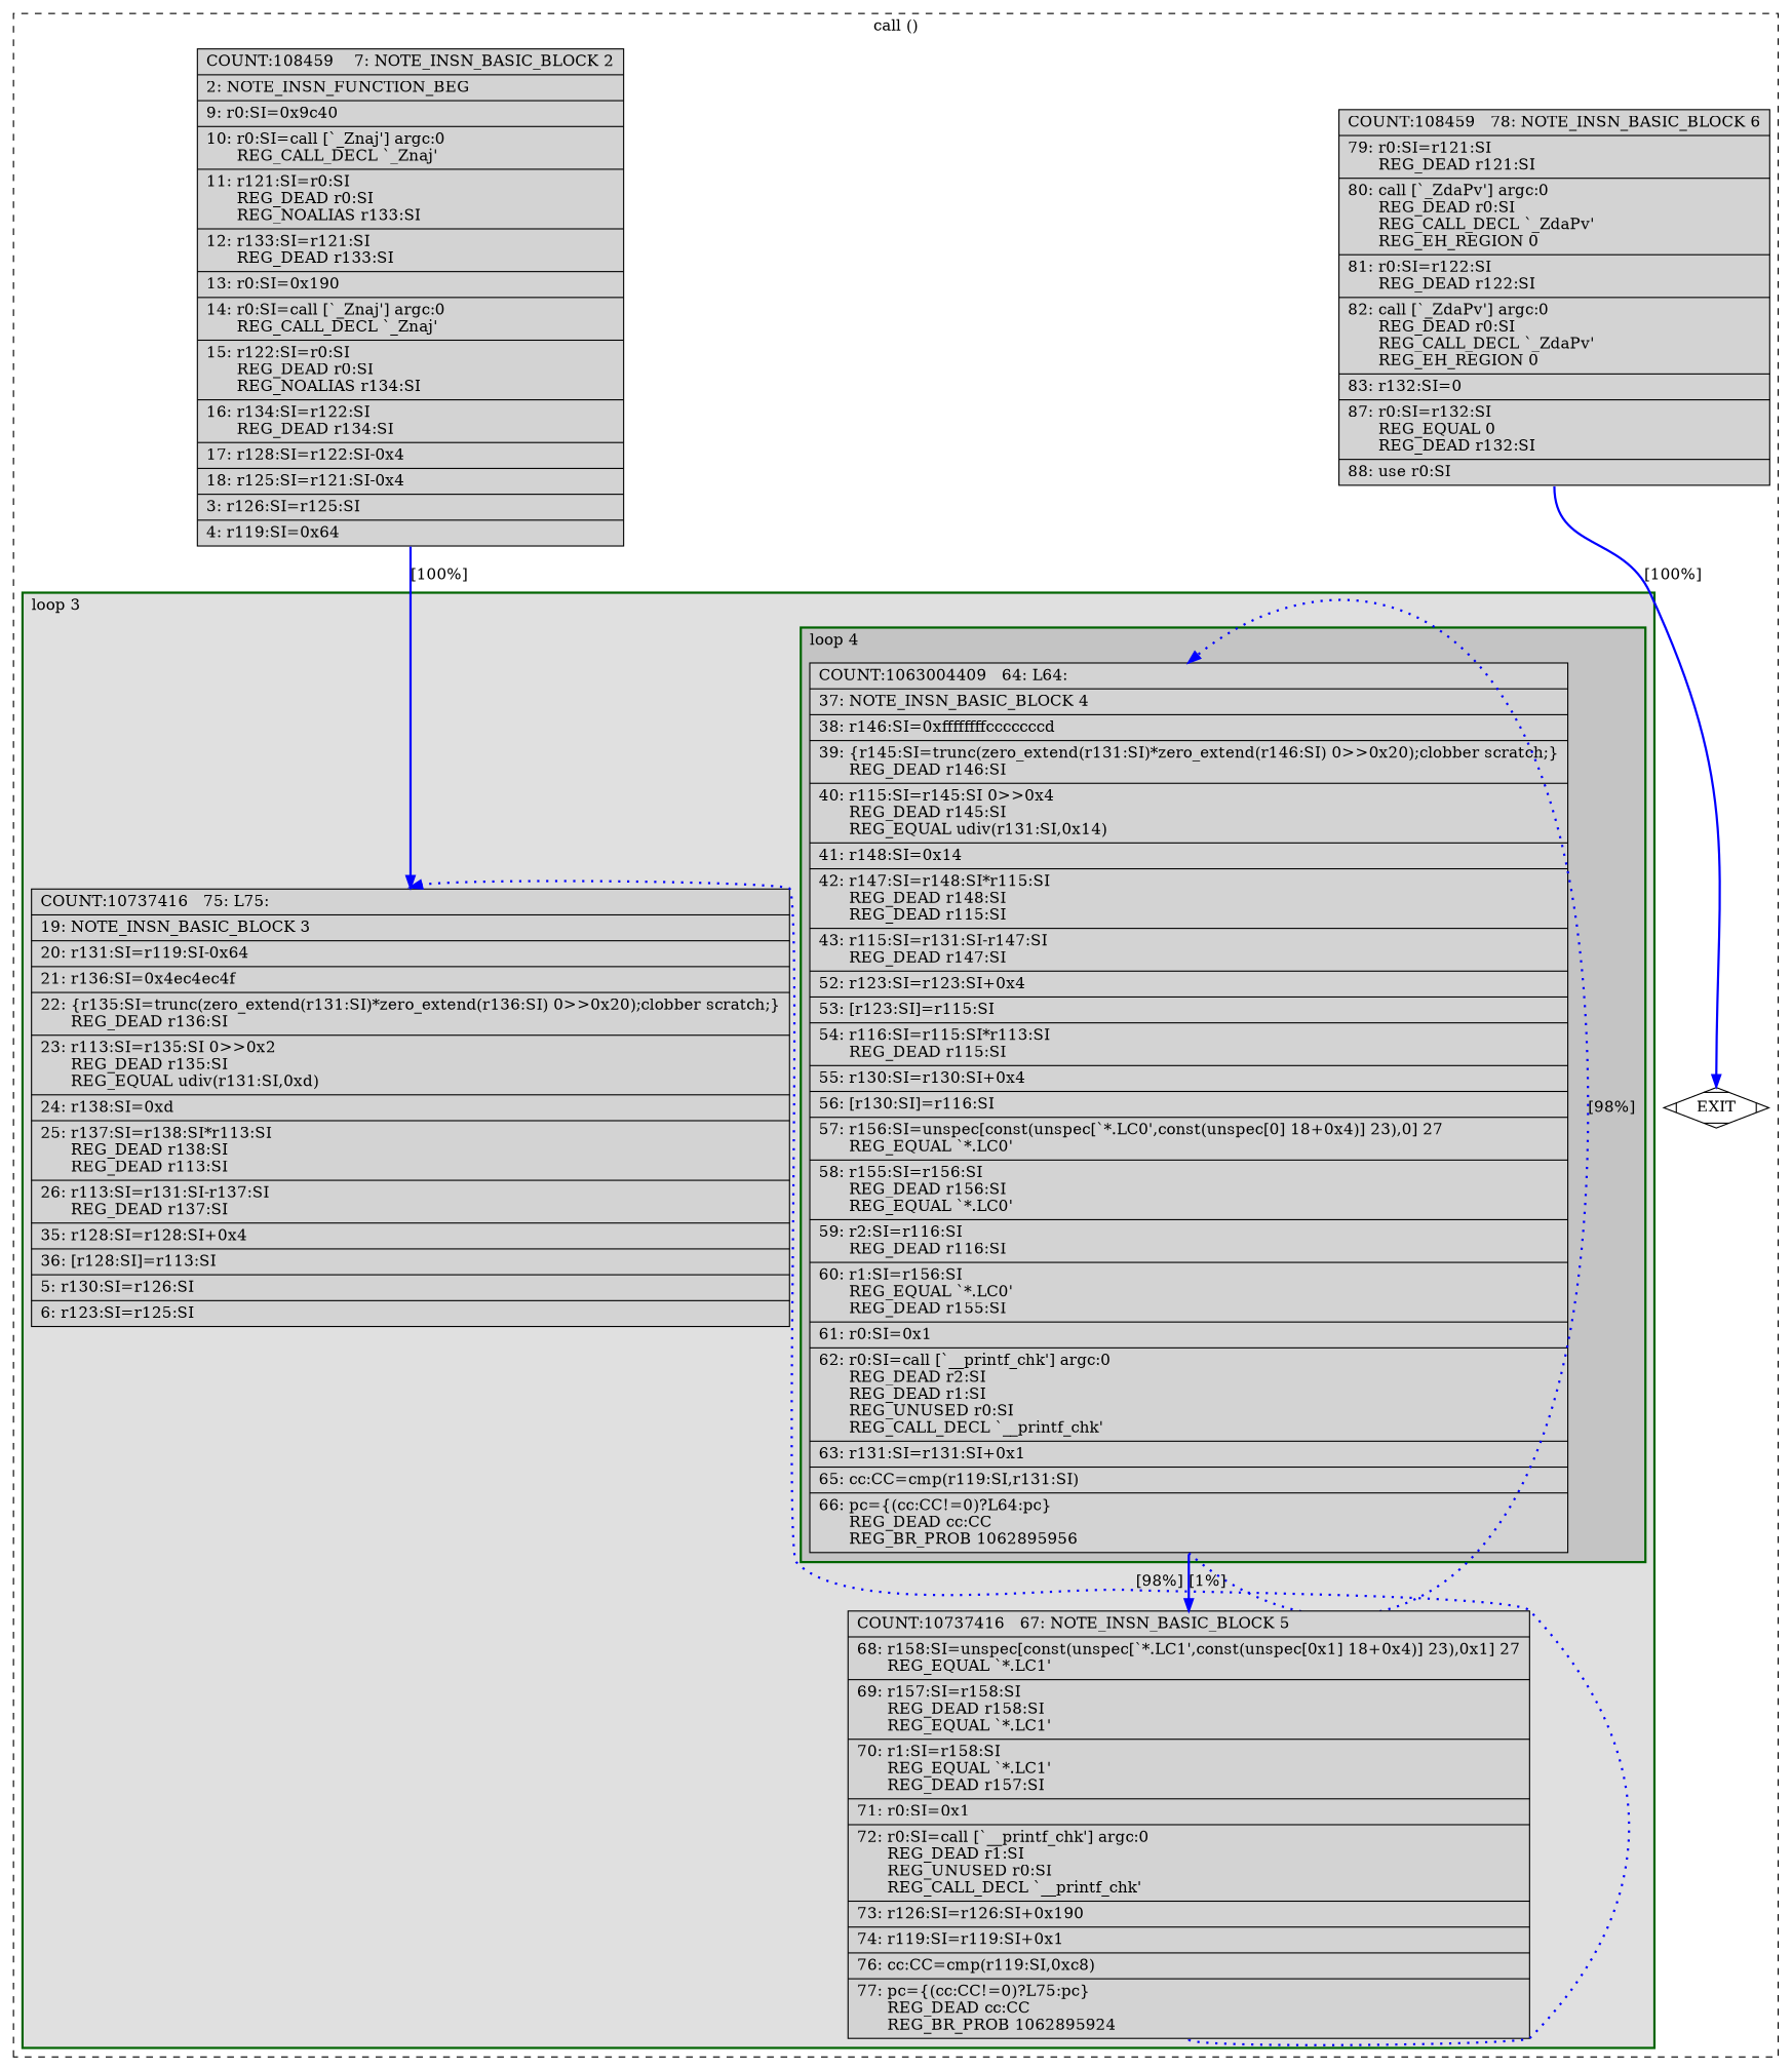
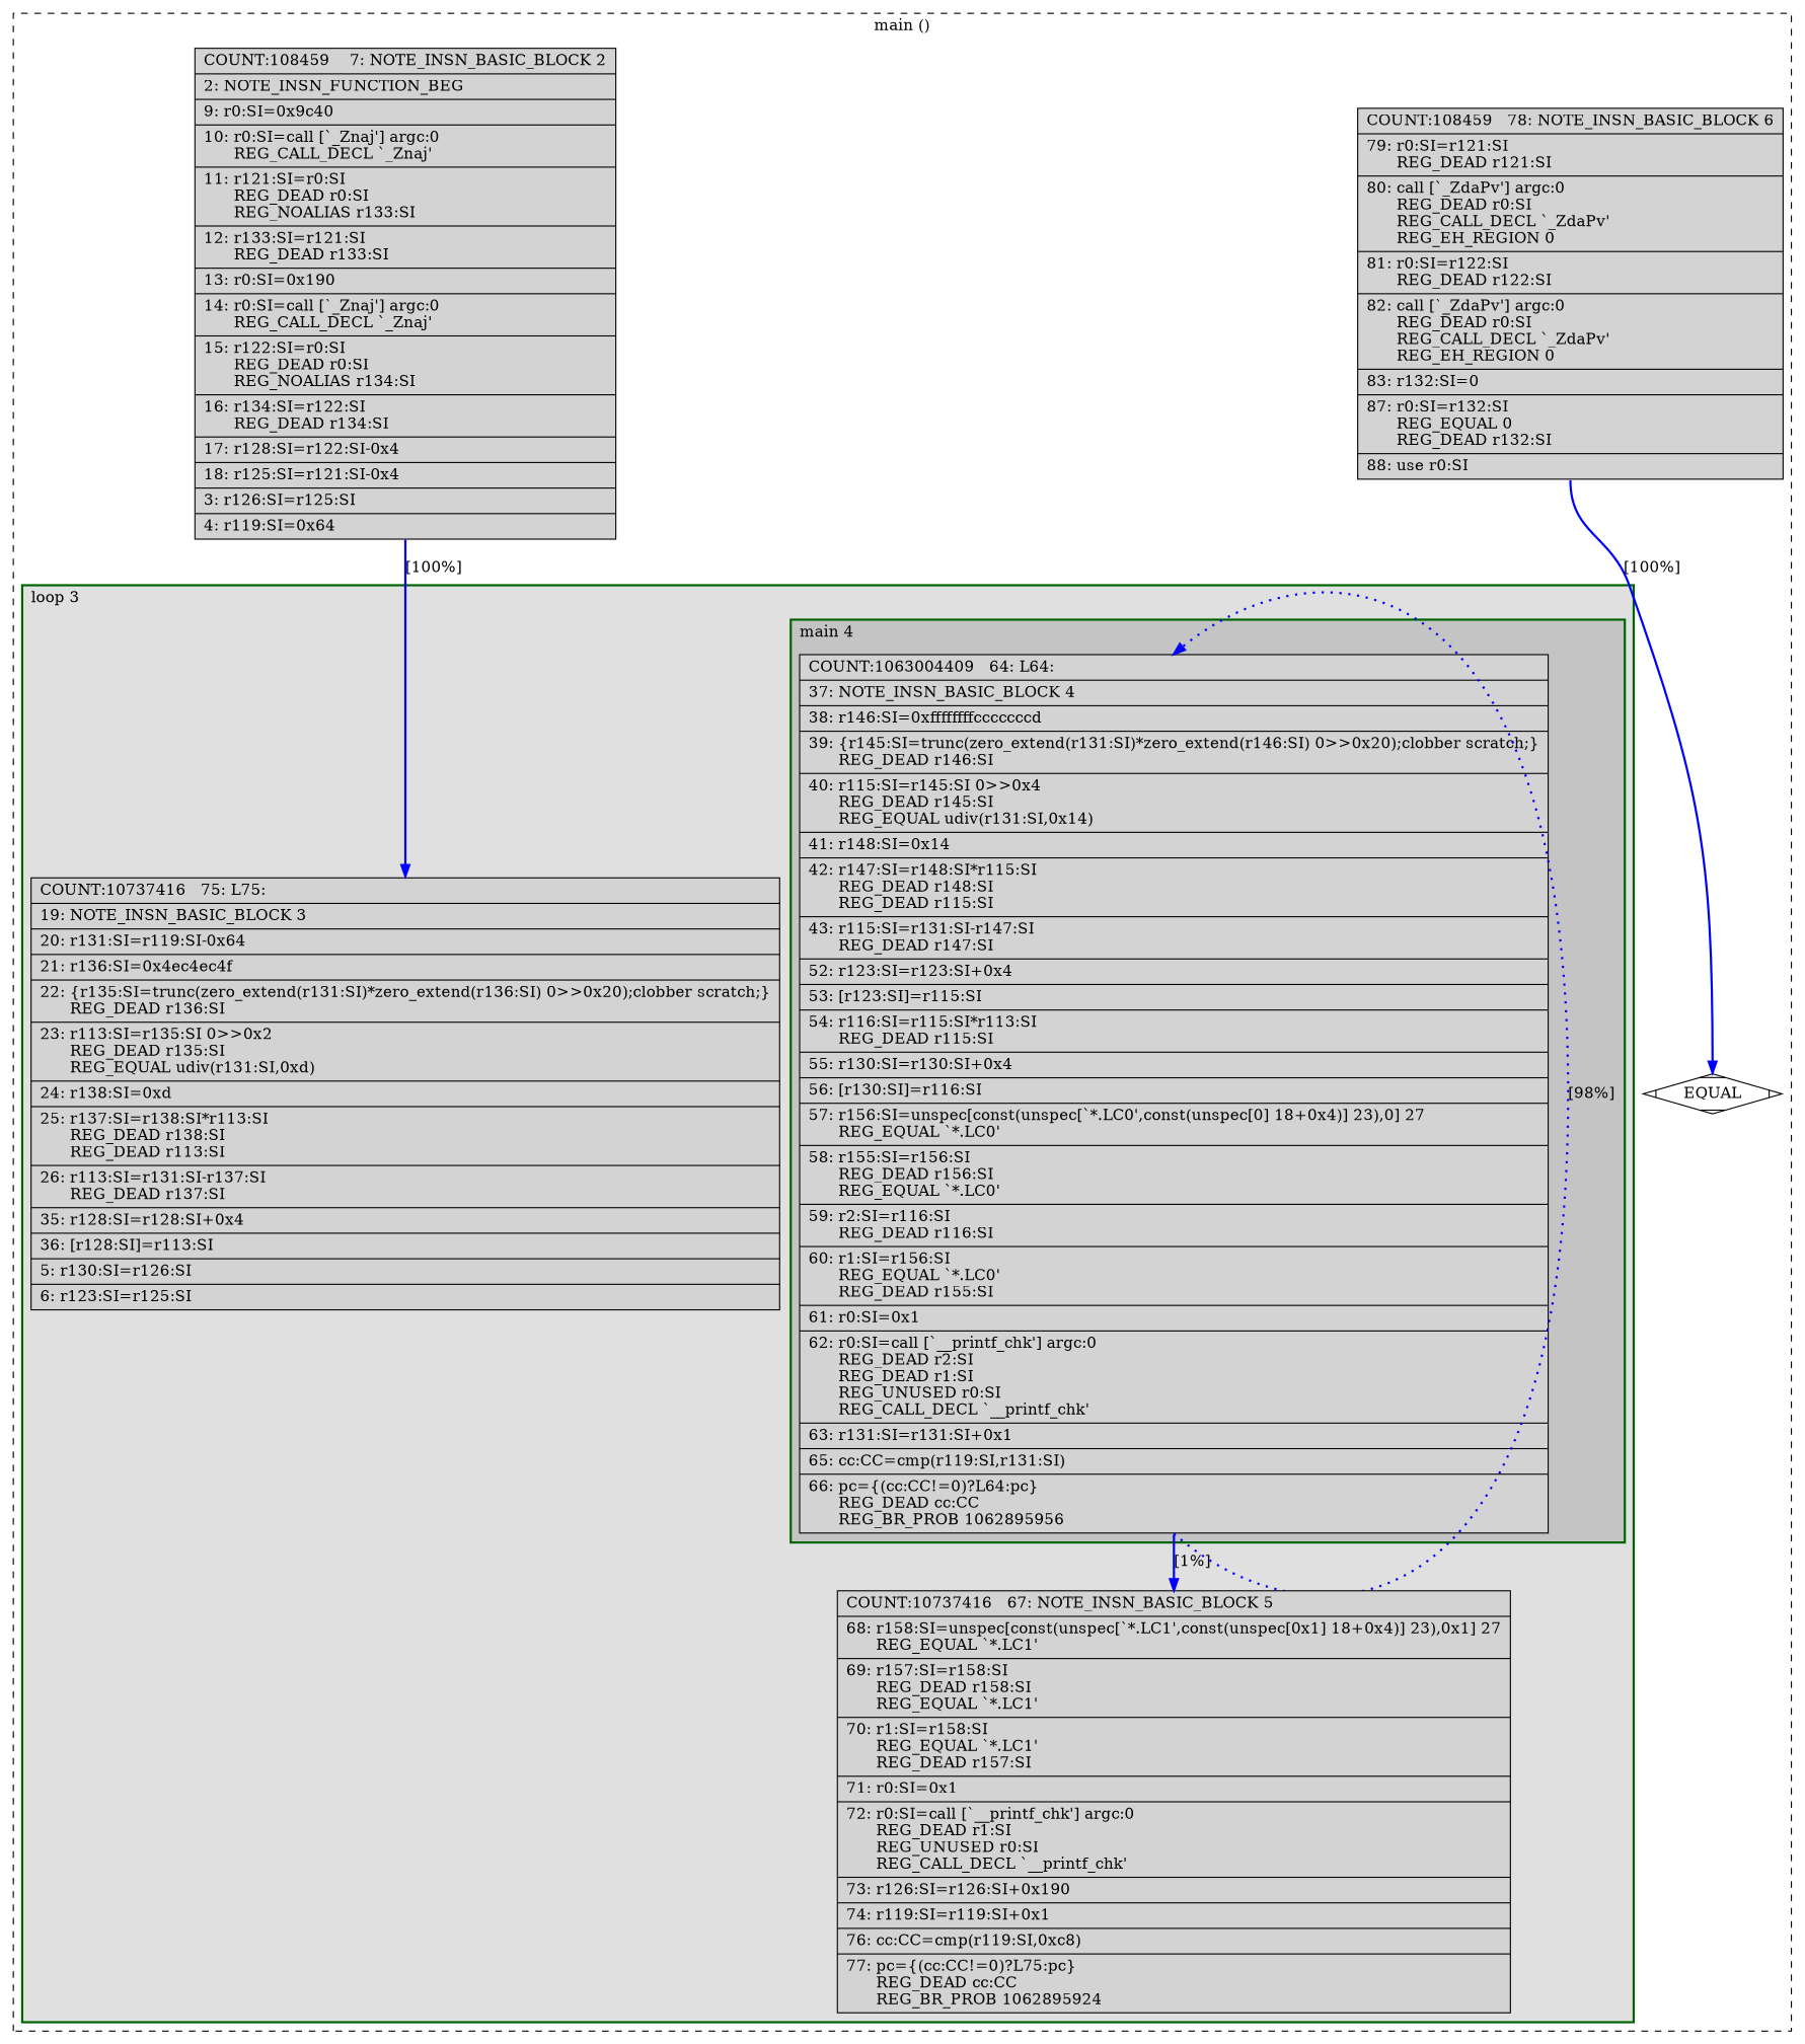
  digraph {
    node [fillcolor=lightgrey shape=record style=filled]
    edge [color=blue constraint=true headport=n style="solid,bold" tailport=s weight=100]
    n1 [label="{COUNT:1063004409\ \ \ 64:\ L64:\l|\ \ \ 37:\ NOTE_INSN_BASIC_BLOCK\ 4\l|\ \ \ 38:\ r146:SI=0xffffffffcccccccd\l|\ \ \ 39:\ \{r145:SI=trunc(zero_extend(r131:SI)*zero_extend(r146:SI)\ 0\>\>0x20);clobber\ scratch;\}\l\ \ \ \ \ \ REG_DEAD\ r146:SI\l|\ \ \ 40:\ r115:SI=r145:SI\ 0\>\>0x4\l\ \ \ \ \ \ REG_DEAD\ r145:SI\l\ \ \ \ \ \ REG_EQUAL\ udiv(r131:SI,0x14)\l|\ \ \ 41:\ r148:SI=0x14\l|\ \ \ 42:\ r147:SI=r148:SI*r115:SI\l\ \ \ \ \ \ REG_DEAD\ r148:SI\l\ \ \ \ \ \ REG_DEAD\ r115:SI\l|\ \ \ 43:\ r115:SI=r131:SI-r147:SI\l\ \ \ \ \ \ REG_DEAD\ r147:SI\l|\ \ \ 52:\ r123:SI=r123:SI+0x4\l|\ \ \ 53:\ [r123:SI]=r115:SI\l|\ \ \ 54:\ r116:SI=r115:SI*r113:SI\l\ \ \ \ \ \ REG_DEAD\ r115:SI\l|\ \ \ 55:\ r130:SI=r130:SI+0x4\l|\ \ \ 56:\ [r130:SI]=r116:SI\l|\ \ \ 57:\ r156:SI=unspec[const(unspec[`*.LC0',const(unspec[0]\ 18+0x4)]\ 23),0]\ 27\l\ \ \ \ \ \ REG_EQUAL\ `*.LC0'\l|\ \ \ 58:\ r155:SI=r156:SI\l\ \ \ \ \ \ REG_DEAD\ r156:SI\l\ \ \ \ \ \ REG_EQUAL\ `*.LC0'\l|\ \ \ 59:\ r2:SI=r116:SI\l\ \ \ \ \ \ REG_DEAD\ r116:SI\l|\ \ \ 60:\ r1:SI=r156:SI\l\ \ \ \ \ \ REG_EQUAL\ `*.LC0'\l\ \ \ \ \ \ REG_DEAD\ r155:SI\l|\ \ \ 61:\ r0:SI=0x1\l|\ \ \ 62:\ r0:SI=call\ [`__printf_chk']\ argc:0\l\ \ \ \ \ \ REG_DEAD\ r2:SI\l\ \ \ \ \ \ REG_DEAD\ r1:SI\l\ \ \ \ \ \ REG_UNUSED\ r0:SI\l\ \ \ \ \ \ REG_CALL_DECL\ `__printf_chk'\l|\ \ \ 63:\ r131:SI=r131:SI+0x1\l|\ \ \ 65:\ cc:CC=cmp(r119:SI,r131:SI)\l|\ \ \ 66:\ pc=\{(cc:CC!=0)?L64:pc\}\l\ \ \ \ \ \ REG_DEAD\ cc:CC\l\ \ \ \ \ \ REG_BR_PROB\ 1062895956\l}"]
    n2 [label="{COUNT:10737416\ \ \ 75:\ L75:\l|\ \ \ 19:\ NOTE_INSN_BASIC_BLOCK\ 3\l|\ \ \ 20:\ r131:SI=r119:SI-0x64\l|\ \ \ 21:\ r136:SI=0x4ec4ec4f\l|\ \ \ 22:\ \{r135:SI=trunc(zero_extend(r131:SI)*zero_extend(r136:SI)\ 0\>\>0x20);clobber\ scratch;\}\l\ \ \ \ \ \ REG_DEAD\ r136:SI\l|\ \ \ 23:\ r113:SI=r135:SI\ 0\>\>0x2\l\ \ \ \ \ \ REG_DEAD\ r135:SI\l\ \ \ \ \ \ REG_EQUAL\ udiv(r131:SI,0xd)\l|\ \ \ 24:\ r138:SI=0xd\l|\ \ \ 25:\ r137:SI=r138:SI*r113:SI\l\ \ \ \ \ \ REG_DEAD\ r138:SI\l\ \ \ \ \ \ REG_DEAD\ r113:SI\l|\ \ \ 26:\ r113:SI=r131:SI-r137:SI\l\ \ \ \ \ \ REG_DEAD\ r137:SI\l|\ \ \ 35:\ r128:SI=r128:SI+0x4\l|\ \ \ 36:\ [r128:SI]=r113:SI\l|\ \ \ \ 5:\ r130:SI=r126:SI\l|\ \ \ \ 6:\ r123:SI=r125:SI\l}"]
    n3 [label="{COUNT:10737416\ \ \ 67:\ NOTE_INSN_BASIC_BLOCK\ 5\l|\ \ \ 68:\ r158:SI=unspec[const(unspec[`*.LC1',const(unspec[0x1]\ 18+0x4)]\ 23),0x1]\ 27\l\ \ \ \ \ \ REG_EQUAL\ `*.LC1'\l|\ \ \ 69:\ r157:SI=r158:SI\l\ \ \ \ \ \ REG_DEAD\ r158:SI\l\ \ \ \ \ \ REG_EQUAL\ `*.LC1'\l|\ \ \ 70:\ r1:SI=r158:SI\l\ \ \ \ \ \ REG_EQUAL\ `*.LC1'\l\ \ \ \ \ \ REG_DEAD\ r157:SI\l|\ \ \ 71:\ r0:SI=0x1\l|\ \ \ 72:\ r0:SI=call\ [`__printf_chk']\ argc:0\l\ \ \ \ \ \ REG_DEAD\ r1:SI\l\ \ \ \ \ \ REG_UNUSED\ r0:SI\l\ \ \ \ \ \ REG_CALL_DECL\ `__printf_chk'\l|\ \ \ 73:\ r126:SI=r126:SI+0x190\l|\ \ \ 74:\ r119:SI=r119:SI+0x1\l|\ \ \ 76:\ cc:CC=cmp(r119:SI,0xc8)\l|\ \ \ 77:\ pc=\{(cc:CC!=0)?L75:pc\}\l\ \ \ \ \ \ REG_DEAD\ cc:CC\l\ \ \ \ \ \ REG_BR_PROB\ 1062895924\l}"]
    n4 [label="{COUNT:108459\ \ \ 78:\ NOTE_INSN_BASIC_BLOCK\ 6\l|\ \ \ 79:\ r0:SI=r121:SI\l\ \ \ \ \ \ REG_DEAD\ r121:SI\l|\ \ \ 80:\ call\ [`_ZdaPv']\ argc:0\l\ \ \ \ \ \ REG_DEAD\ r0:SI\l\ \ \ \ \ \ REG_CALL_DECL\ `_ZdaPv'\l\ \ \ \ \ \ REG_EH_REGION\ 0\l|\ \ \ 81:\ r0:SI=r122:SI\l\ \ \ \ \ \ REG_DEAD\ r122:SI\l|\ \ \ 82:\ call\ [`_ZdaPv']\ argc:0\l\ \ \ \ \ \ REG_DEAD\ r0:SI\l\ \ \ \ \ \ REG_CALL_DECL\ `_ZdaPv'\l\ \ \ \ \ \ REG_EH_REGION\ 0\l|\ \ \ 83:\ r132:SI=0\l|\ \ \ 87:\ r0:SI=r132:SI\l\ \ \ \ \ \ REG_EQUAL\ 0\l\ \ \ \ \ \ REG_DEAD\ r132:SI\l|\ \ \ 88:\ use\ r0:SI\l}"]
-   n5 [fillcolor=white label=EXIT shape=Mdiamond]
+   n5 [fillcolor=white label=EQUAL shape=Mdiamond]
    n6 [label="{COUNT:108459\ \ \ \ 7:\ NOTE_INSN_BASIC_BLOCK\ 2\l|\ \ \ \ 2:\ NOTE_INSN_FUNCTION_BEG\l|\ \ \ \ 9:\ r0:SI=0x9c40\l|\ \ \ 10:\ r0:SI=call\ [`_Znaj']\ argc:0\l\ \ \ \ \ \ REG_CALL_DECL\ `_Znaj'\l|\ \ \ 11:\ r121:SI=r0:SI\l\ \ \ \ \ \ REG_DEAD\ r0:SI\l\ \ \ \ \ \ REG_NOALIAS\ r133:SI\l|\ \ \ 12:\ r133:SI=r121:SI\l\ \ \ \ \ \ REG_DEAD\ r133:SI\l|\ \ \ 13:\ r0:SI=0x190\l|\ \ \ 14:\ r0:SI=call\ [`_Znaj']\ argc:0\l\ \ \ \ \ \ REG_CALL_DECL\ `_Znaj'\l|\ \ \ 15:\ r122:SI=r0:SI\l\ \ \ \ \ \ REG_DEAD\ r0:SI\l\ \ \ \ \ \ REG_NOALIAS\ r134:SI\l|\ \ \ 16:\ r134:SI=r122:SI\l\ \ \ \ \ \ REG_DEAD\ r134:SI\l|\ \ \ 17:\ r128:SI=r122:SI-0x4\l|\ \ \ 18:\ r125:SI=r121:SI-0x4\l|\ \ \ \ 3:\ r126:SI=r125:SI\l|\ \ \ \ 4:\ r119:SI=0x64\l}"]
    subgraph cluster_1 {
      color=black
-     label="call ()"
+     label="main ()"
      style=dashed
      n4
      n5
      n6
      subgraph cluster_2 {
        color=darkgreen
        fillcolor=grey88
        label="loop 3"
        labeljust=l
        penwidth=2
        style=filled
        n2
        n3
        subgraph cluster_3 {
          color=darkgreen
          fillcolor=grey77
-         label="loop 4"
+         label="main 4"
          labeljust=l
          penwidth=2
          style=filled
          n1
        }
      }
    }
    n1 -> n1 [constraint=false label="[98%]" style="dotted,bold" weight=10]
    n1 -> n3 [label="[1%]"]
-   n3 -> n2 [constraint=false label="[98%]" style="dotted,bold" weight=10]
    n4 -> n5 [label="[100%]"]
    n6 -> n2 [label="[100%]"]
  }
